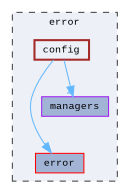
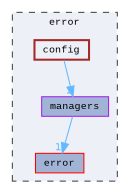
  digraph {
    compound=true
    fontname="Liberation Mono"
    node [fillcolor="#a2b4d6" fontname="Liberation Mono" fontsize=10 shape=box style=filled]
    edge [color=steelblue1 fontcolor=steelblue1 fontname="Liberation Mono" fontsize=10 headlabel=1 labeldistance=1.5 labelfontname=Helvetica labelfontsize=10]
    n1 [color=red height=0.2 label=error width=0.4]
    n2 [color=purple height=0.2 label=managers width=0.4]
    n3 [color=brown fillcolor="#edf0f7" height=0.2 label=config style="filled,bold" width=0.4]
    subgraph cluster_1 {
      bgcolor="#edf0f7"
      fontsize=10
      label=error
      pencolor=grey25
      style="filled,dashed"
      n1
      n2
      n3
    }
-   n3 -> n1
+   n2 -> n1
    n3 -> n2
  }
